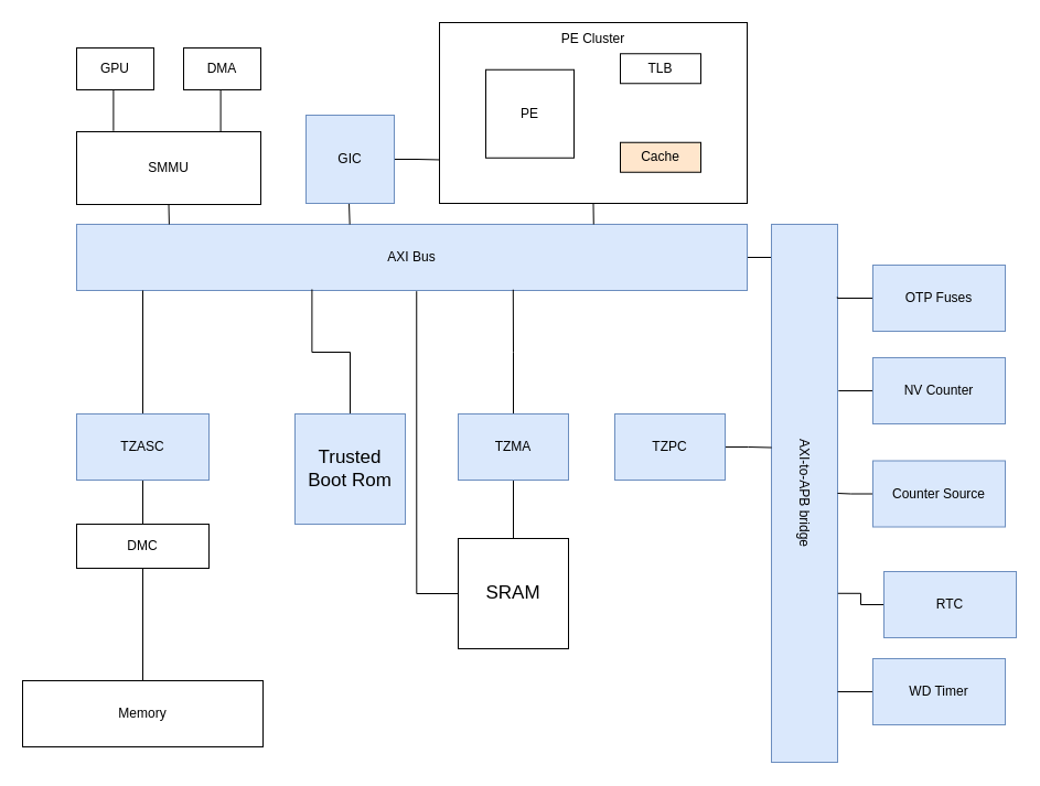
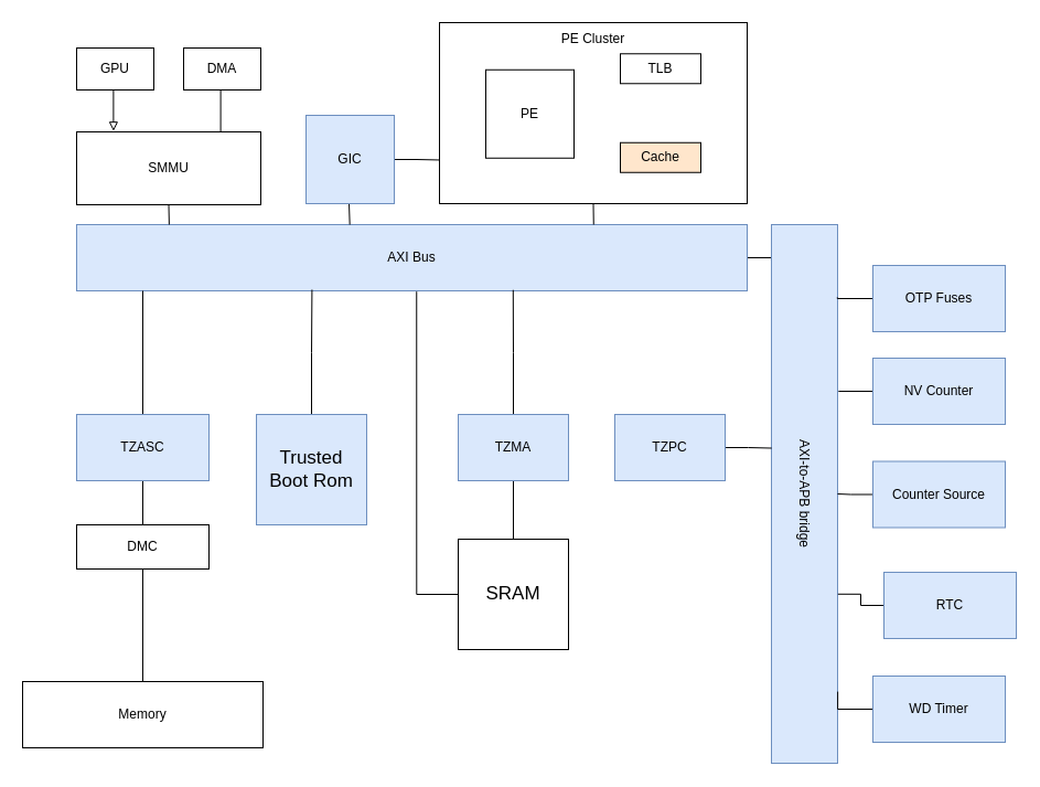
  <mxCell id="0" />
  <mxCell id="1" parent="0" />
  <mxCell id="2" style="edgeStyle=orthogonalEdgeStyle;rounded=0;orthogonalLoop=1;jettySize=auto;html=1;exitX=1;exitY=0.5;exitDx=0;exitDy=0;entryX=0.063;entryY=1;entryDx=0;entryDy=0;entryPerimeter=0;endArrow=none;endFill=0;" edge="1" parent="1" source="3" target="21"><mxGeometry relative="1" as="geometry" /></mxCell>
  <mxCell id="3" value="AXI Bus" style="rounded=0;whiteSpace=wrap;html=1;fillColor=#dae8fc;strokeColor=#6c8ebf;" vertex="1" parent="1"><mxGeometry x="69" y="203" width="608" height="60" as="geometry" /></mxCell>
  <mxCell id="4" style="edgeStyle=orthogonalEdgeStyle;rounded=0;orthogonalLoop=1;jettySize=auto;html=1;exitX=0.5;exitY=1;exitDx=0;exitDy=0;entryX=0.771;entryY=0;entryDx=0;entryDy=0;entryPerimeter=0;endArrow=none;endFill=0;" edge="1" parent="1" source="5" target="3"><mxGeometry relative="1" as="geometry" /></mxCell>
  <mxCell id="5" value="" style="rounded=0;whiteSpace=wrap;html=1;" vertex="1" parent="1"><mxGeometry x="398" y="20" width="279" height="164" as="geometry" /></mxCell>
  <mxCell id="6" style="edgeStyle=orthogonalEdgeStyle;rounded=0;orthogonalLoop=1;jettySize=auto;html=1;exitX=1;exitY=0.5;exitDx=0;exitDy=0;entryX=0.001;entryY=0.759;entryDx=0;entryDy=0;entryPerimeter=0;endArrow=none;endFill=0;" edge="1" parent="1" source="8" target="5"><mxGeometry relative="1" as="geometry" /></mxCell>
  <mxCell id="7" style="edgeStyle=orthogonalEdgeStyle;rounded=0;orthogonalLoop=1;jettySize=auto;html=1;exitX=0.5;exitY=1;exitDx=0;exitDy=0;entryX=0.409;entryY=0.017;entryDx=0;entryDy=0;entryPerimeter=0;endArrow=none;endFill=0;" edge="1" parent="1"><mxGeometry relative="1" as="geometry"><mxPoint x="316" y="183" as="sourcePoint" /><mxPoint x="316.672" y="203.02" as="targetPoint" /></mxGeometry></mxCell>
  <mxCell id="8" value="GIC" style="whiteSpace=wrap;html=1;aspect=fixed;fillColor=#dae8fc;strokeColor=#6c8ebf;" vertex="1" parent="1"><mxGeometry x="277" y="104" width="80" height="80" as="geometry" /></mxCell>
  <mxCell id="9" value="PE" style="whiteSpace=wrap;html=1;aspect=fixed;" vertex="1" parent="1"><mxGeometry x="440" y="62.75" width="80" height="80" as="geometry" /></mxCell>
  <mxCell id="10" value="TLB" style="rounded=0;whiteSpace=wrap;html=1;" vertex="1" parent="1"><mxGeometry x="562" y="48.25" width="73" height="27" as="geometry" /></mxCell>
  <mxCell id="11" value="Cache" style="rounded=0;whiteSpace=wrap;html=1;fillColor=#ffe6cc;" vertex="1" parent="1"><mxGeometry x="562" y="128.75" width="73" height="27" as="geometry" /></mxCell>
  <mxCell id="12" value="PE Cluster" style="text;html=1;strokeColor=none;fillColor=none;align=center;verticalAlign=middle;whiteSpace=wrap;rounded=0;" vertex="1" parent="1"><mxGeometry x="494" y="20" width="87" height="30" as="geometry" /></mxCell>
  <mxCell id="13" value="" style="group" vertex="1" connectable="0" parent="1"><mxGeometry x="69" y="43" width="167" height="142" as="geometry" /></mxCell>
  <mxCell id="14" value="SMMU" style="rounded=0;whiteSpace=wrap;html=1;" vertex="1" parent="13"><mxGeometry y="76" width="167" height="66" as="geometry" /></mxCell>
- <mxCell id="15" style="edgeStyle=orthogonalEdgeStyle;rounded=0;orthogonalLoop=1;jettySize=auto;html=1;exitX=0.5;exitY=1;exitDx=0;exitDy=0;entryX=0.2;entryY=-0.011;entryDx=0;entryDy=0;entryPerimeter=0;endArrow=none;endFill=0;" edge="1" parent="13" source="16" target="14"><mxGeometry relative="1" as="geometry" /></mxCell>
+ <mxCell id="15" style="edgeStyle=orthogonalEdgeStyle;rounded=0;orthogonalLoop=1;jettySize=auto;html=1;exitX=0.5;exitY=1;exitDx=0;exitDy=0;entryX=0.2;entryY=-0.011;entryDx=0;entryDy=0;entryPerimeter=0;endArrow=block;endFill=0;" edge="1" parent="13" source="16" target="14"><mxGeometry relative="1" as="geometry" /></mxCell>
  <mxCell id="16" value="GPU" style="rounded=0;whiteSpace=wrap;html=1;" vertex="1" parent="13"><mxGeometry width="70" height="38" as="geometry" /></mxCell>
  <mxCell id="17" style="edgeStyle=orthogonalEdgeStyle;rounded=0;orthogonalLoop=1;jettySize=auto;html=1;exitX=0.5;exitY=1;exitDx=0;exitDy=0;entryX=0.782;entryY=-0.003;entryDx=0;entryDy=0;entryPerimeter=0;endArrow=none;endFill=0;" edge="1" parent="13" source="18" target="14"><mxGeometry relative="1" as="geometry" /></mxCell>
  <mxCell id="18" value="DMA" style="rounded=0;whiteSpace=wrap;html=1;" vertex="1" parent="13"><mxGeometry x="97" width="70" height="38" as="geometry" /></mxCell>
  <mxCell id="19" style="edgeStyle=orthogonalEdgeStyle;rounded=0;orthogonalLoop=1;jettySize=auto;html=1;exitX=0.5;exitY=1;exitDx=0;exitDy=0;entryX=0.138;entryY=0;entryDx=0;entryDy=0;entryPerimeter=0;endArrow=none;endFill=0;" edge="1" parent="1" source="14" target="3"><mxGeometry relative="1" as="geometry" /></mxCell>
  <mxCell id="20" value="" style="group" vertex="1" connectable="0" parent="1"><mxGeometry x="699" y="203" width="60" height="488" as="geometry" /></mxCell>
  <mxCell id="21" value="" style="rounded=0;whiteSpace=wrap;html=1;fillColor=#dae8fc;strokeColor=#6c8ebf;direction=south;" vertex="1" parent="20"><mxGeometry width="60" height="488.0" as="geometry" /></mxCell>
  <mxCell id="22" value="AXI-to-APB bridge" style="text;html=1;strokeColor=none;fillColor=none;align=center;verticalAlign=middle;whiteSpace=wrap;rounded=0;rotation=90;" vertex="1" parent="20"><mxGeometry x="-92" y="231.961" width="244" height="24.079" as="geometry" /></mxCell>
  <mxCell id="23" style="edgeStyle=orthogonalEdgeStyle;rounded=0;orthogonalLoop=1;jettySize=auto;html=1;exitX=0.5;exitY=0;exitDx=0;exitDy=0;endArrow=none;endFill=0;" edge="1" parent="1" source="25"><mxGeometry relative="1" as="geometry"><mxPoint x="129" y="263" as="targetPoint" /></mxGeometry></mxCell>
  <mxCell id="24" style="edgeStyle=orthogonalEdgeStyle;rounded=0;orthogonalLoop=1;jettySize=auto;html=1;exitX=0.5;exitY=1;exitDx=0;exitDy=0;entryX=0.5;entryY=0;entryDx=0;entryDy=0;endArrow=none;endFill=0;" edge="1" parent="1" source="25" target="27"><mxGeometry relative="1" as="geometry" /></mxCell>
  <mxCell id="25" value="TZASC" style="rounded=0;whiteSpace=wrap;html=1;fillColor=#dae8fc;strokeColor=#6c8ebf;" vertex="1" parent="1"><mxGeometry x="69" y="375" width="120" height="60" as="geometry" /></mxCell>
  <mxCell id="26" style="edgeStyle=orthogonalEdgeStyle;rounded=0;orthogonalLoop=1;jettySize=auto;html=1;exitX=0.5;exitY=1;exitDx=0;exitDy=0;entryX=0.5;entryY=0;entryDx=0;entryDy=0;endArrow=none;endFill=0;" edge="1" parent="1" source="27" target="28"><mxGeometry relative="1" as="geometry" /></mxCell>
  <mxCell id="27" value="DMC" style="rounded=0;whiteSpace=wrap;html=1;" vertex="1" parent="1"><mxGeometry x="69" y="475" width="120" height="40" as="geometry" /></mxCell>
  <mxCell id="28" value="Memory" style="rounded=0;whiteSpace=wrap;html=1;" vertex="1" parent="1"><mxGeometry x="20" y="617" width="218" height="60" as="geometry" /></mxCell>
  <mxCell id="29" style="edgeStyle=orthogonalEdgeStyle;rounded=0;orthogonalLoop=1;jettySize=auto;html=1;exitX=0;exitY=0.5;exitDx=0;exitDy=0;entryX=0.135;entryY=0.004;entryDx=0;entryDy=0;entryPerimeter=0;fontSize=17;endArrow=none;endFill=0;" edge="1" parent="1" source="30" target="21"><mxGeometry relative="1" as="geometry" /></mxCell>
  <mxCell id="30" value="OTP Fuses" style="rounded=0;whiteSpace=wrap;html=1;fillColor=#dae8fc;strokeColor=#6c8ebf;" vertex="1" parent="1"><mxGeometry x="791" y="240" width="120" height="60" as="geometry" /></mxCell>
  <mxCell id="31" style="edgeStyle=orthogonalEdgeStyle;rounded=0;orthogonalLoop=1;jettySize=auto;html=1;exitX=0;exitY=0.5;exitDx=0;exitDy=0;entryX=0.308;entryY=-0.014;entryDx=0;entryDy=0;entryPerimeter=0;fontSize=17;endArrow=none;endFill=0;" edge="1" parent="1" source="32" target="21"><mxGeometry relative="1" as="geometry" /></mxCell>
  <mxCell id="32" value="NV Counter" style="rounded=0;whiteSpace=wrap;html=1;fillColor=#dae8fc;strokeColor=#6c8ebf;" vertex="1" parent="1"><mxGeometry x="791" y="324" width="120" height="60" as="geometry" /></mxCell>
  <mxCell id="33" style="edgeStyle=orthogonalEdgeStyle;rounded=0;orthogonalLoop=1;jettySize=auto;html=1;exitX=0;exitY=0.5;exitDx=0;exitDy=0;fontSize=17;endArrow=none;endFill=0;" edge="1" parent="1" source="34" target="21"><mxGeometry relative="1" as="geometry" /></mxCell>
  <mxCell id="34" value="Counter Source" style="rounded=0;whiteSpace=wrap;html=1;fillColor=#dae8fc;strokeColor=#6c8ebf;" vertex="1" parent="1"><mxGeometry x="791" y="417.5" width="120" height="60" as="geometry" /></mxCell>
  <mxCell id="35" style="edgeStyle=orthogonalEdgeStyle;rounded=0;orthogonalLoop=1;jettySize=auto;html=1;exitX=0;exitY=0.5;exitDx=0;exitDy=0;entryX=0.686;entryY=-0.005;entryDx=0;entryDy=0;entryPerimeter=0;fontSize=17;endArrow=none;endFill=0;" edge="1" parent="1" source="36" target="21"><mxGeometry relative="1" as="geometry" /></mxCell>
  <mxCell id="36" value="RTC" style="rounded=0;whiteSpace=wrap;html=1;fillColor=#dae8fc;strokeColor=#6c8ebf;" vertex="1" parent="1"><mxGeometry x="801" y="518" width="120" height="60" as="geometry" /></mxCell>
  <mxCell id="37" style="edgeStyle=orthogonalEdgeStyle;rounded=0;orthogonalLoop=1;jettySize=auto;html=1;exitX=0;exitY=0.5;exitDx=0;exitDy=0;entryX=0.867;entryY=-0.002;entryDx=0;entryDy=0;entryPerimeter=0;fontSize=17;endArrow=none;endFill=0;" edge="1" parent="1" source="38" target="21"><mxGeometry relative="1" as="geometry" /></mxCell>
- <mxCell id="38" value="WD Timer" style="rounded=0;whiteSpace=wrap;html=1;fillColor=#dae8fc;strokeColor=#6c8ebf;" vertex="1" parent="1"><mxGeometry x="791" y="597" width="120" height="60" as="geometry" /></mxCell>
+ <mxCell id="38" value="WD Timer" style="rounded=0;whiteSpace=wrap;html=1;fillColor=#dae8fc;strokeColor=#6c8ebf;" vertex="1" parent="1"><mxGeometry x="791" y="612" width="120" height="60" as="geometry" /></mxCell>
  <mxCell id="39" style="edgeStyle=orthogonalEdgeStyle;rounded=0;orthogonalLoop=1;jettySize=auto;html=1;exitX=0.5;exitY=1;exitDx=0;exitDy=0;entryX=0.5;entryY=0;entryDx=0;entryDy=0;fontSize=17;endArrow=none;endFill=0;" edge="1" parent="1" source="41" target="45"><mxGeometry relative="1" as="geometry" /></mxCell>
  <mxCell id="40" style="edgeStyle=orthogonalEdgeStyle;rounded=0;orthogonalLoop=1;jettySize=auto;html=1;exitX=0.5;exitY=0;exitDx=0;exitDy=0;entryX=0.651;entryY=0.987;entryDx=0;entryDy=0;entryPerimeter=0;fontSize=17;endArrow=none;endFill=0;" edge="1" parent="1" source="41" target="3"><mxGeometry relative="1" as="geometry" /></mxCell>
  <mxCell id="41" value="TZMA" style="rounded=0;whiteSpace=wrap;html=1;fillColor=#dae8fc;strokeColor=#6c8ebf;" vertex="1" parent="1"><mxGeometry x="415" y="375" width="100" height="60" as="geometry" /></mxCell>
  <mxCell id="42" style="edgeStyle=orthogonalEdgeStyle;rounded=0;orthogonalLoop=1;jettySize=auto;html=1;exitX=1;exitY=0.5;exitDx=0;exitDy=0;entryX=0.415;entryY=0.997;entryDx=0;entryDy=0;entryPerimeter=0;fontSize=17;endArrow=none;endFill=0;" edge="1" parent="1" source="43" target="21"><mxGeometry relative="1" as="geometry" /></mxCell>
  <mxCell id="43" value="TZPC" style="rounded=0;whiteSpace=wrap;html=1;fillColor=#dae8fc;strokeColor=#6c8ebf;" vertex="1" parent="1"><mxGeometry x="557" y="375" width="100" height="60" as="geometry" /></mxCell>
  <mxCell id="44" style="edgeStyle=orthogonalEdgeStyle;rounded=0;orthogonalLoop=1;jettySize=auto;html=1;exitX=0;exitY=0.5;exitDx=0;exitDy=0;entryX=0.507;entryY=1.011;entryDx=0;entryDy=0;entryPerimeter=0;fontSize=17;endArrow=none;endFill=0;" edge="1" parent="1" source="45" target="3"><mxGeometry relative="1" as="geometry" /></mxCell>
  <mxCell id="45" value="&lt;font style=&quot;font-size: 17px;&quot;&gt;SRAM&lt;/font&gt;" style="whiteSpace=wrap;html=1;aspect=fixed;" vertex="1" parent="1"><mxGeometry x="415" y="488" width="100" height="100" as="geometry" /></mxCell>
  <mxCell id="46" style="edgeStyle=orthogonalEdgeStyle;rounded=0;orthogonalLoop=1;jettySize=auto;html=1;exitX=0.5;exitY=0;exitDx=0;exitDy=0;fontSize=17;endArrow=none;endFill=0;entryX=0.351;entryY=0.983;entryDx=0;entryDy=0;entryPerimeter=0;" edge="1" parent="1" source="47" target="3"><mxGeometry relative="1" as="geometry"><mxPoint x="282" y="264" as="targetPoint" /></mxGeometry></mxCell>
- <mxCell id="47" value="&lt;font style=&quot;font-size: 17px;&quot;&gt;Trusted &lt;br&gt;Boot Rom&lt;/font&gt;" style="whiteSpace=wrap;html=1;aspect=fixed;fillColor=#dae8fc;strokeColor=#6c8ebf;" vertex="1" parent="1"><mxGeometry x="267" y="375" width="100" height="100" as="geometry" /></mxCell>
+ <mxCell id="47" value="&lt;font style=&quot;font-size: 17px;&quot;&gt;Trusted &lt;br&gt;Boot Rom&lt;/font&gt;" style="whiteSpace=wrap;html=1;aspect=fixed;fillColor=#dae8fc;strokeColor=#6c8ebf;" vertex="1" parent="1"><mxGeometry x="232" y="375" width="100" height="100" as="geometry" /></mxCell>
